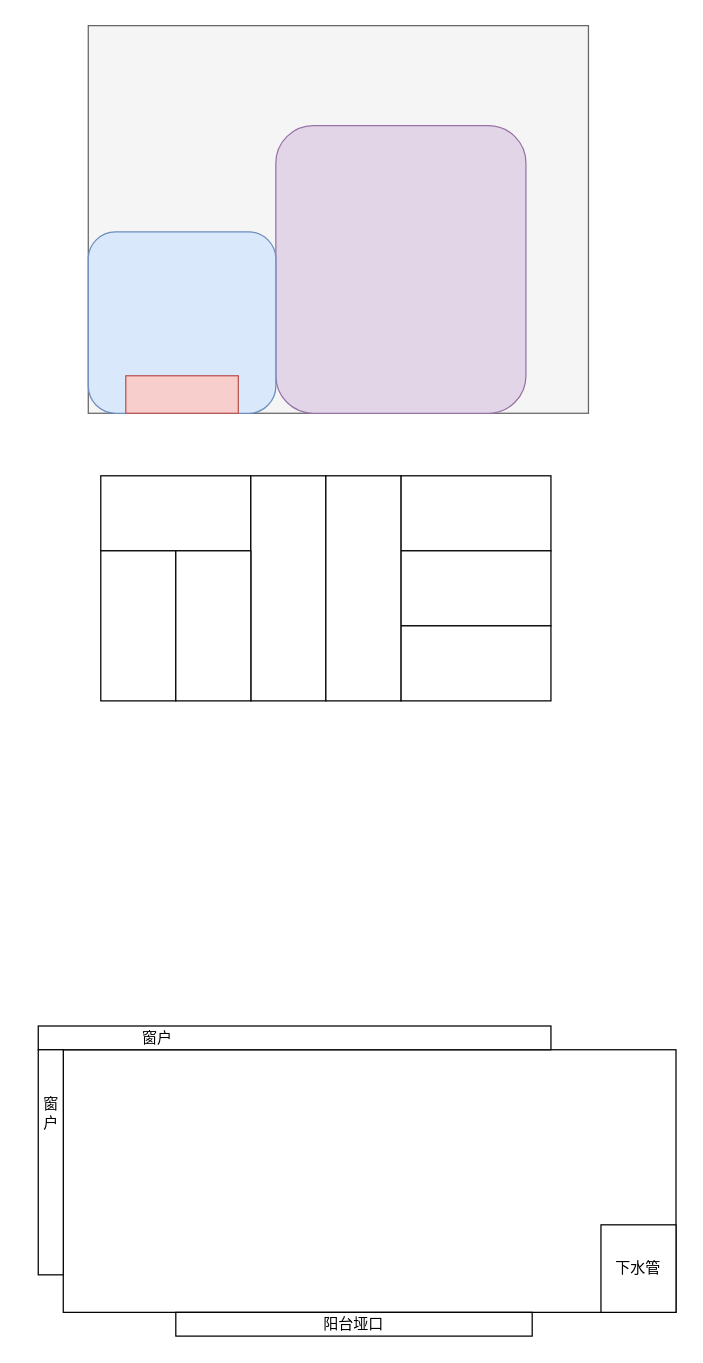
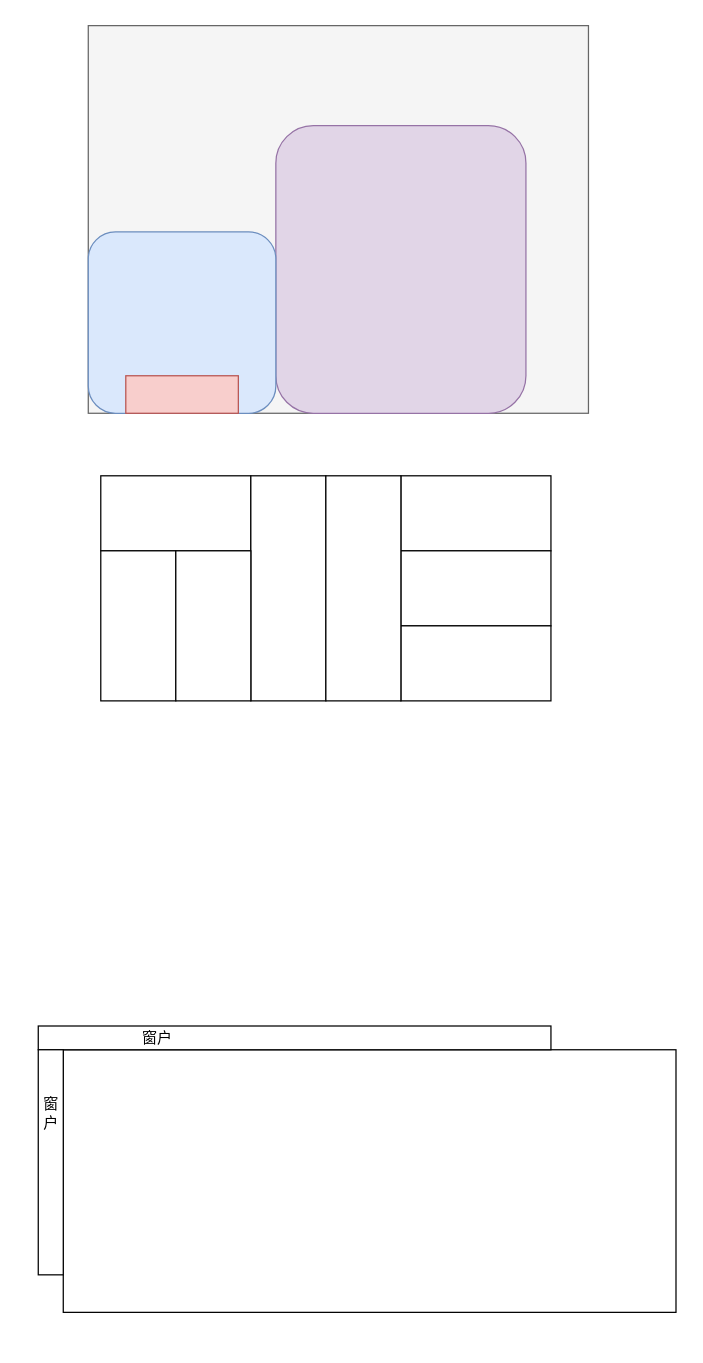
  <mxCell id="0" />
  <mxCell id="1" parent="0" />
  <mxCell id="2" value="" style="rounded=0;whiteSpace=wrap;html=1;fillColor=#f5f5f5;fontColor=#333333;strokeColor=#666666;" parent="1" vertex="1"><mxGeometry x="70" y="20" width="400" height="310" as="geometry" /></mxCell>
  <mxCell id="3" value="" style="rounded=1;whiteSpace=wrap;html=1;fillColor=#e1d5e7;strokeColor=#9673a6;" parent="1" vertex="1"><mxGeometry x="220" y="100" width="200" height="230" as="geometry" /></mxCell>
  <mxCell id="4" value="" style="rounded=1;whiteSpace=wrap;html=1;fillColor=#dae8fc;strokeColor=#6c8ebf;" parent="1" vertex="1"><mxGeometry x="70" y="185" width="150" height="145" as="geometry" /></mxCell>
  <mxCell id="5" value="" style="rounded=0;whiteSpace=wrap;html=1;fillColor=#f8cecc;strokeColor=#b85450;" parent="1" vertex="1"><mxGeometry x="100" y="300" width="90" height="30" as="geometry" /></mxCell>
  <mxCell id="6" value="" style="rounded=0;whiteSpace=wrap;html=1;" parent="1" vertex="1"><mxGeometry x="80" y="380" width="120" height="60" as="geometry" /></mxCell>
  <mxCell id="7" value="" style="rounded=0;whiteSpace=wrap;html=1;" parent="1" vertex="1"><mxGeometry x="200" y="380" width="60" height="180" as="geometry" /></mxCell>
  <mxCell id="8" value="" style="rounded=0;whiteSpace=wrap;html=1;" parent="1" vertex="1"><mxGeometry x="320" y="380" width="120" height="60" as="geometry" /></mxCell>
  <mxCell id="9" value="" style="rounded=0;whiteSpace=wrap;html=1;" parent="1" vertex="1"><mxGeometry x="320" y="440" width="120" height="60" as="geometry" /></mxCell>
  <mxCell id="10" value="" style="rounded=0;whiteSpace=wrap;html=1;" parent="1" vertex="1"><mxGeometry x="320" y="500" width="120" height="60" as="geometry" /></mxCell>
  <mxCell id="11" value="" style="rounded=0;whiteSpace=wrap;html=1;" parent="1" vertex="1"><mxGeometry x="80" y="440" width="60" height="120" as="geometry" /></mxCell>
  <mxCell id="12" value="" style="rounded=0;whiteSpace=wrap;html=1;" parent="1" vertex="1"><mxGeometry x="140" y="440" width="60" height="120" as="geometry" /></mxCell>
  <mxCell id="13" value="" style="rounded=0;whiteSpace=wrap;html=1;" parent="1" vertex="1"><mxGeometry x="260" y="380" width="60" height="180" as="geometry" /></mxCell>
  <mxCell id="14" value="" style="rounded=0;whiteSpace=wrap;html=1;" vertex="1" parent="1"><mxGeometry x="50" y="839" width="490" height="210" as="geometry" /></mxCell>
- <mxCell id="15" value="下水管" style="rounded=0;whiteSpace=wrap;html=1;" vertex="1" parent="1"><mxGeometry x="480" y="979" width="60" height="70" as="geometry" /></mxCell>
- <mxCell id="16" value="阳台垭口" style="rounded=0;whiteSpace=wrap;html=1;" vertex="1" parent="1"><mxGeometry x="140" y="1049" width="285" height="19" as="geometry" /></mxCell>
  <mxCell id="17" value="" style="rounded=0;whiteSpace=wrap;html=1;" vertex="1" parent="1"><mxGeometry x="30" y="820" width="410" height="19" as="geometry" /></mxCell>
  <mxCell id="18" value="" style="rounded=0;whiteSpace=wrap;html=1;" vertex="1" parent="1"><mxGeometry x="30" y="839" width="20" height="180" as="geometry" /></mxCell>
  <mxCell id="19" value="窗户" style="text;html=1;align=center;verticalAlign=middle;resizable=0;points=[];autosize=1;strokeColor=none;fillColor=none;" vertex="1" parent="1"><mxGeometry x="100" y="814.5" width="50" height="30" as="geometry" /></mxCell>
  <mxCell id="20" value="窗&lt;div&gt;户&lt;/div&gt;" style="text;html=1;align=center;verticalAlign=middle;resizable=0;points=[];autosize=1;strokeColor=none;fillColor=none;" vertex="1" parent="1"><mxGeometry x="20" y="870" width="40" height="40" as="geometry" /></mxCell>
